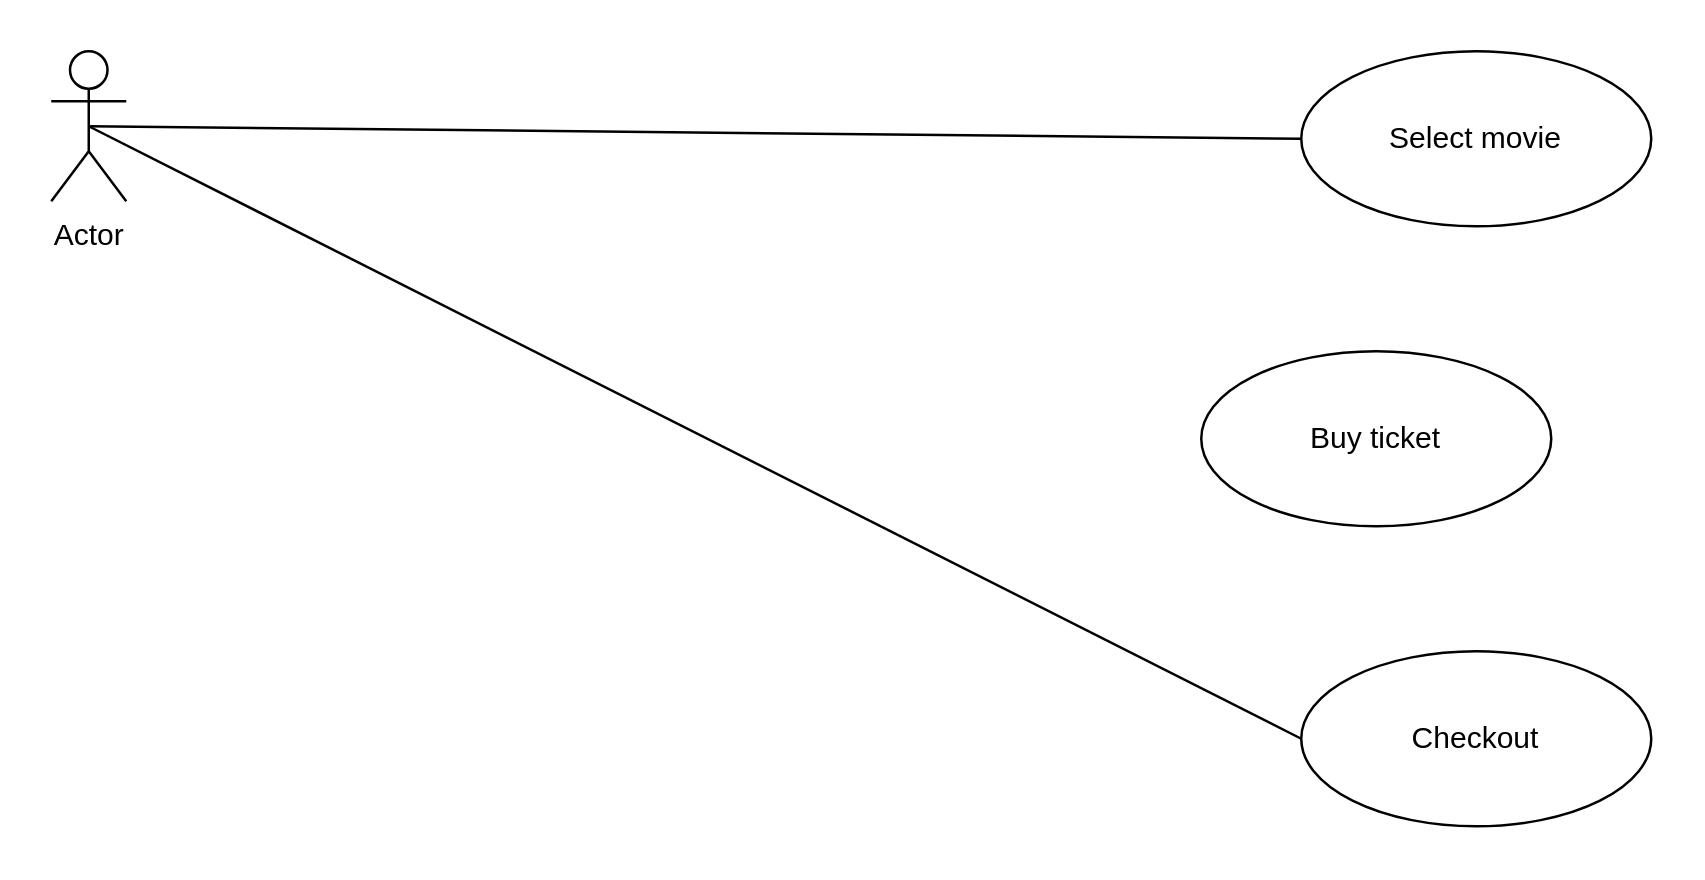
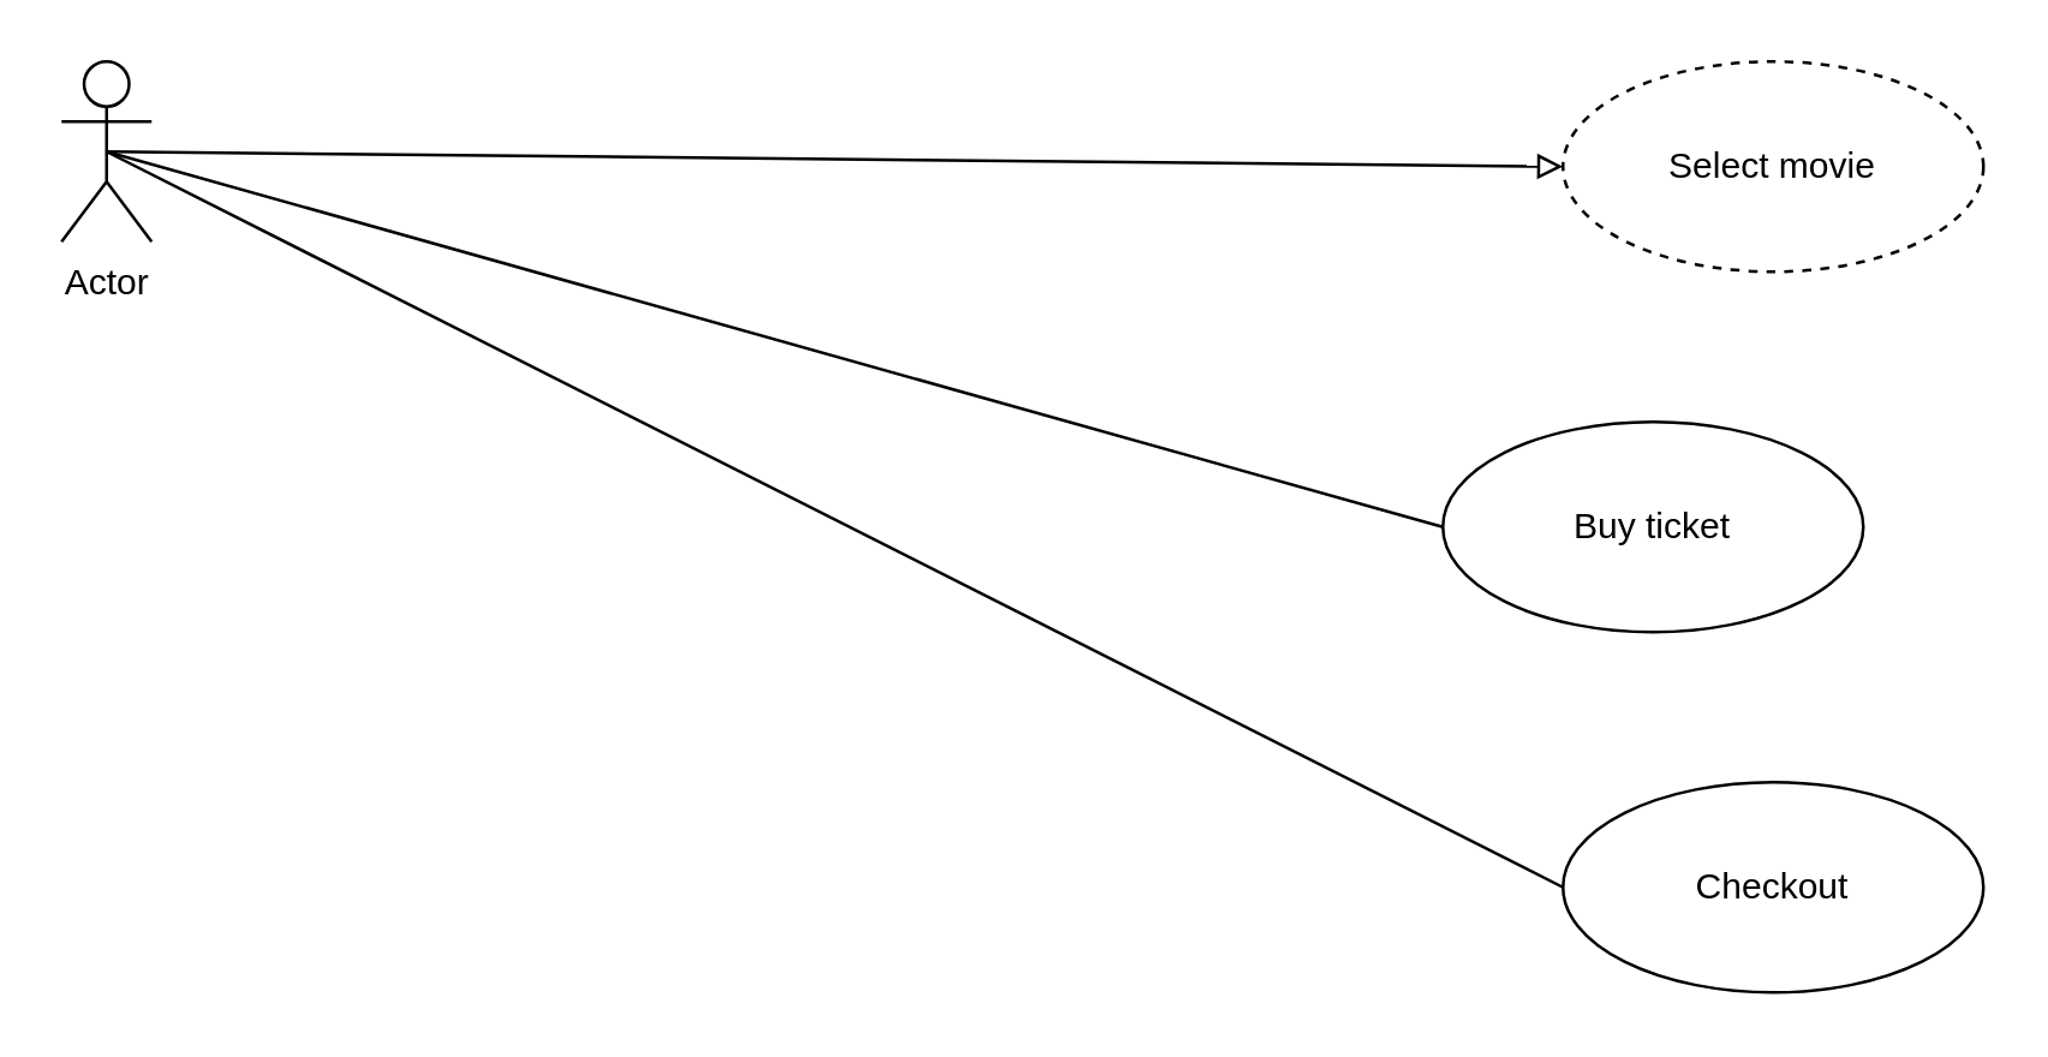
  <mxCell id="0" />
  <mxCell id="1" parent="0" />
- <mxCell id="2" style="rounded=0;orthogonalLoop=1;jettySize=auto;html=1;exitX=0.5;exitY=0.5;exitDx=0;exitDy=0;exitPerimeter=0;entryX=0;entryY=0.5;entryDx=0;entryDy=0;endArrow=none;endFill=0;" edge="1" parent="1" source="5" target="6"><mxGeometry relative="1" as="geometry" /></mxCell>
+ <mxCell id="2" style="rounded=0;orthogonalLoop=1;jettySize=auto;html=1;exitX=0.5;exitY=0.5;exitDx=0;exitDy=0;exitPerimeter=0;entryX=0;entryY=0.5;entryDx=0;entryDy=0;endArrow=block;endFill=0;" edge="1" parent="1" source="5" target="6"><mxGeometry relative="1" as="geometry" /></mxCell>
+ <mxCell id="3" style="rounded=0;orthogonalLoop=1;jettySize=auto;html=1;exitX=0.5;exitY=0.5;exitDx=0;exitDy=0;exitPerimeter=0;entryX=0;entryY=0.5;entryDx=0;entryDy=0;endArrow=none;endFill=0;" edge="1" parent="1" source="5" target="7"><mxGeometry relative="1" as="geometry" /></mxCell>
  <mxCell id="4" style="rounded=0;orthogonalLoop=1;jettySize=auto;html=1;exitX=0.5;exitY=0.5;exitDx=0;exitDy=0;exitPerimeter=0;entryX=0;entryY=0.5;entryDx=0;entryDy=0;endArrow=none;endFill=0;" edge="1" parent="1" source="5" target="8"><mxGeometry relative="1" as="geometry" /></mxCell>
  <mxCell id="5" value="Actor" style="shape=umlActor;verticalLabelPosition=bottom;verticalAlign=top;html=1;outlineConnect=0;" vertex="1" parent="1"><mxGeometry x="20" y="20" width="30" height="60" as="geometry" /></mxCell>
- <mxCell id="6" value="Select movie" style="ellipse;whiteSpace=wrap;html=1;" vertex="1" parent="1"><mxGeometry x="520" y="20" width="140" height="70" as="geometry" /></mxCell>
+ <mxCell id="6" value="Select movie" style="ellipse;whiteSpace=wrap;html=1;dashed=1;" vertex="1" parent="1"><mxGeometry x="520" y="20" width="140" height="70" as="geometry" /></mxCell>
  <mxCell id="7" value="Buy ticket" style="ellipse;whiteSpace=wrap;html=1;" vertex="1" parent="1"><mxGeometry x="480" y="140" width="140" height="70" as="geometry" /></mxCell>
  <mxCell id="8" value="Checkout" style="ellipse;whiteSpace=wrap;html=1;" vertex="1" parent="1"><mxGeometry x="520" y="260" width="140" height="70" as="geometry" /></mxCell>
